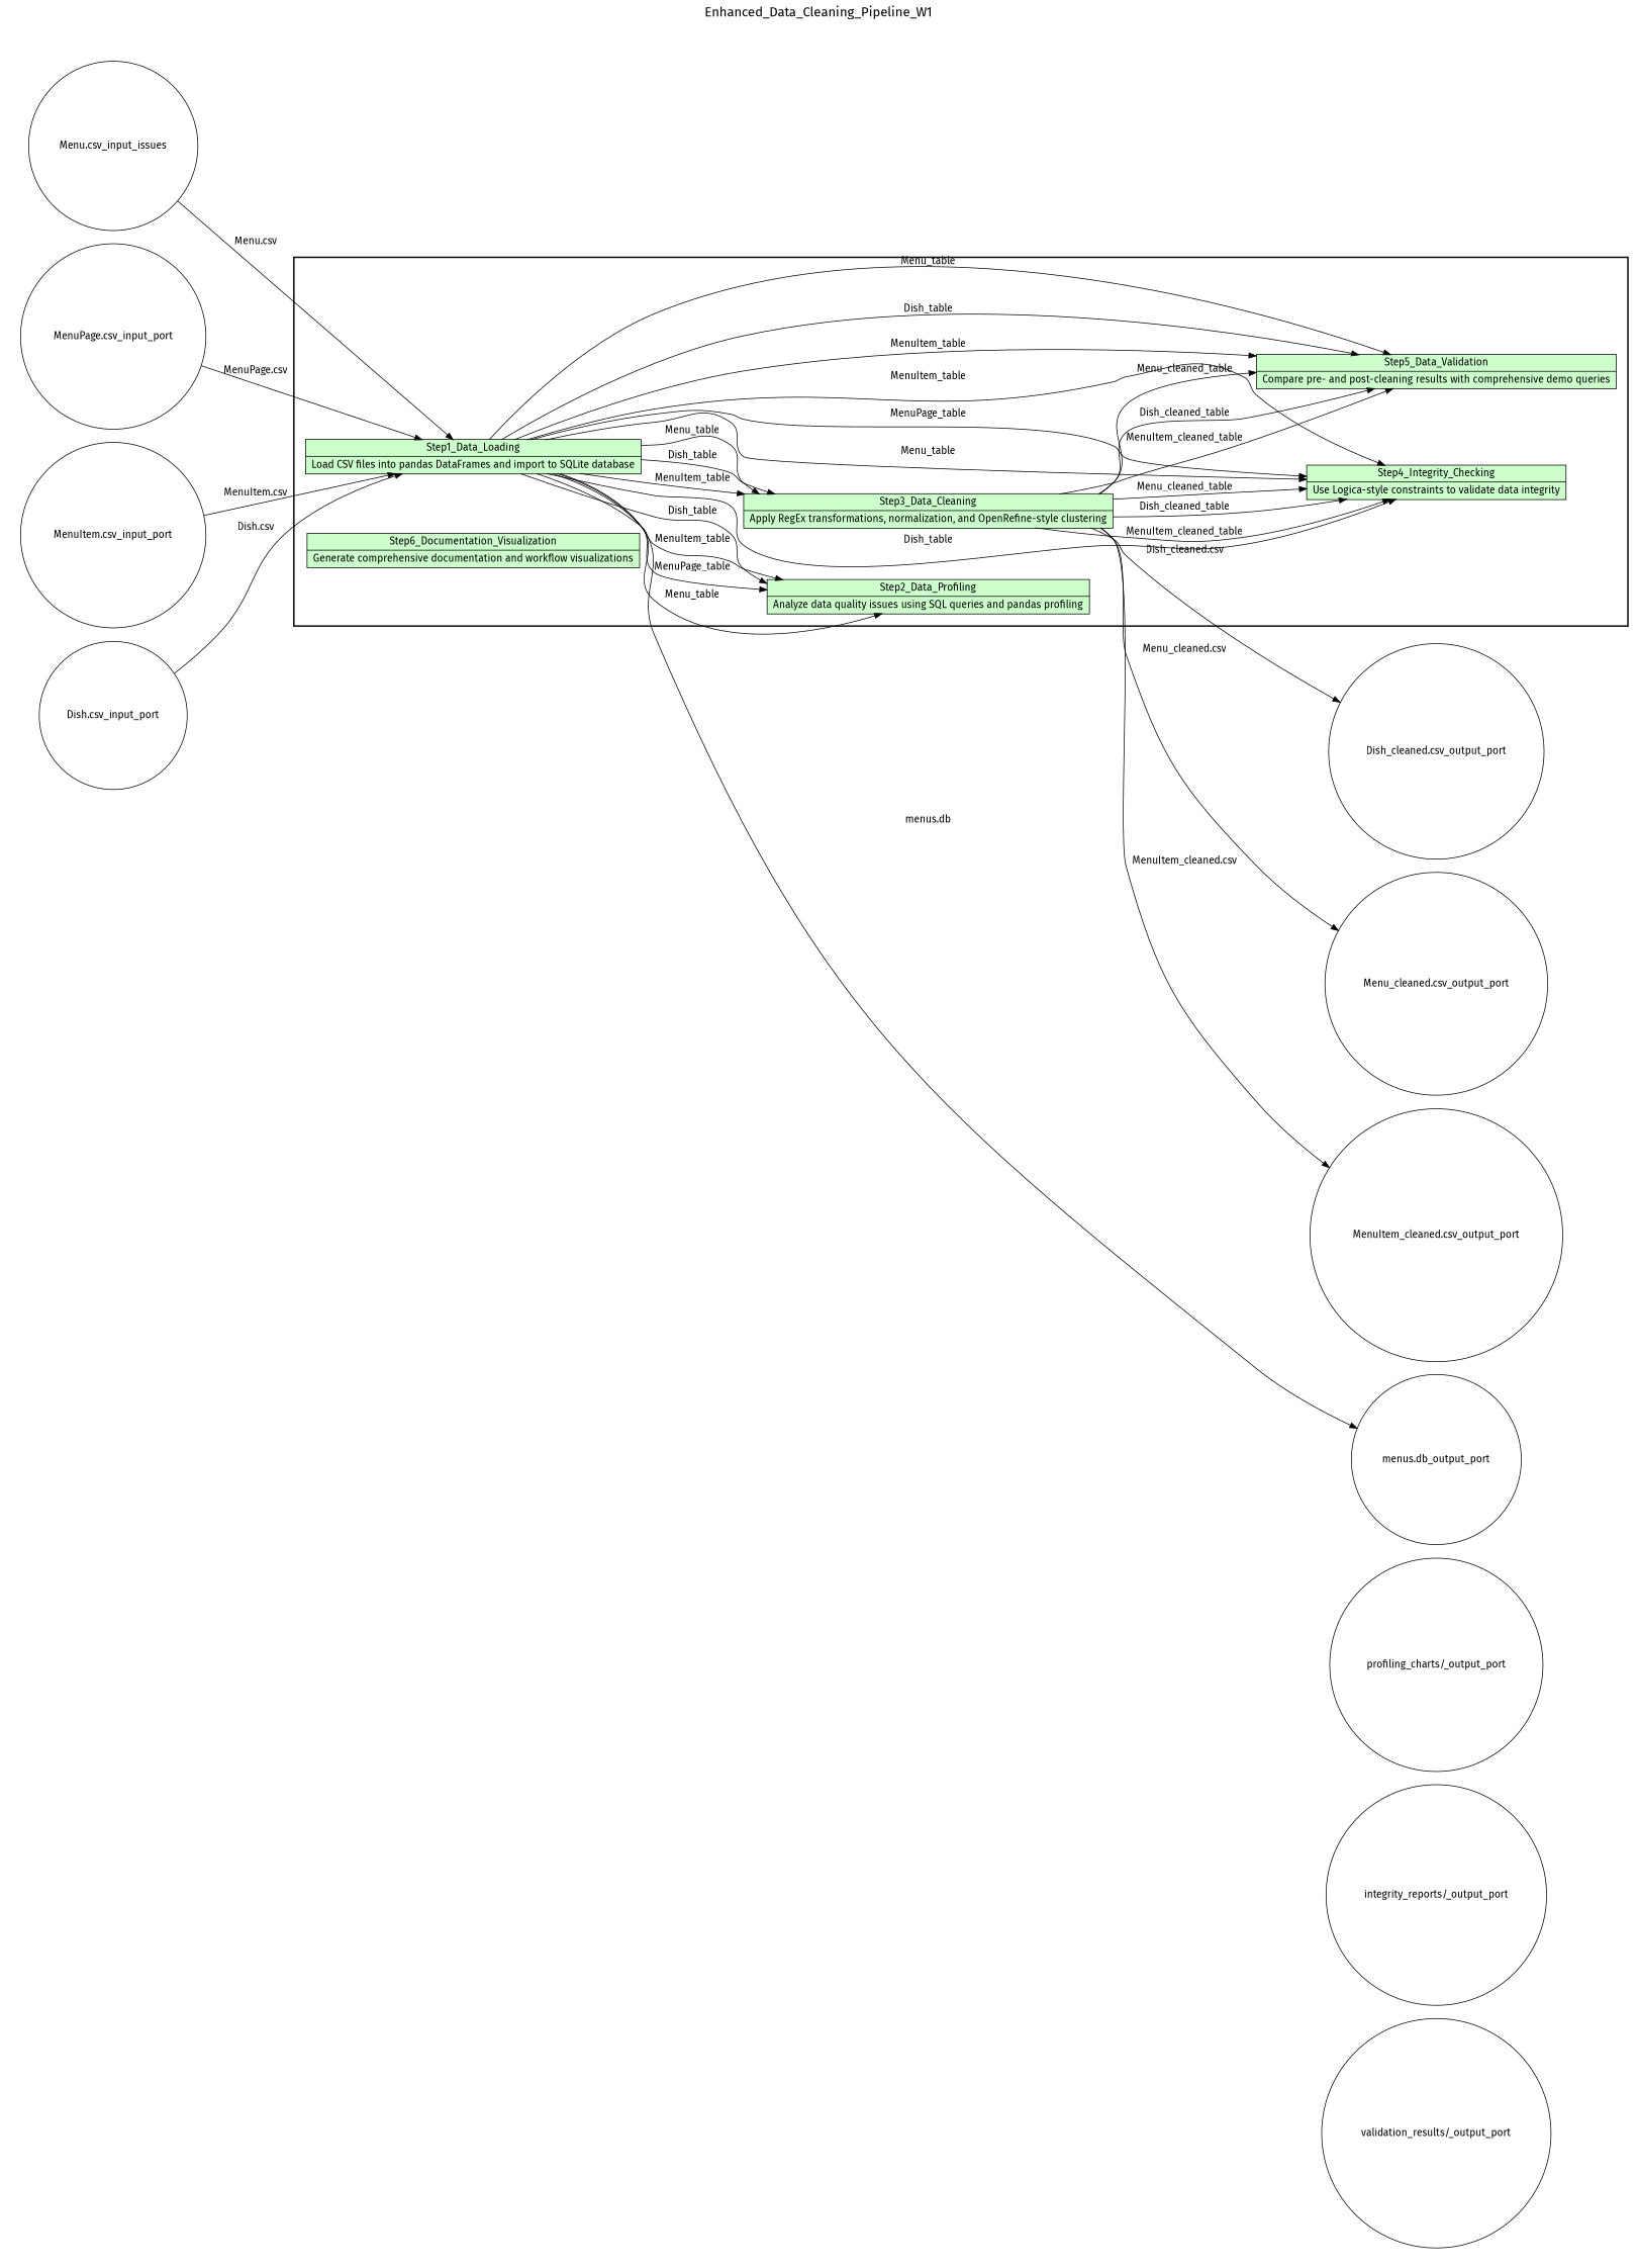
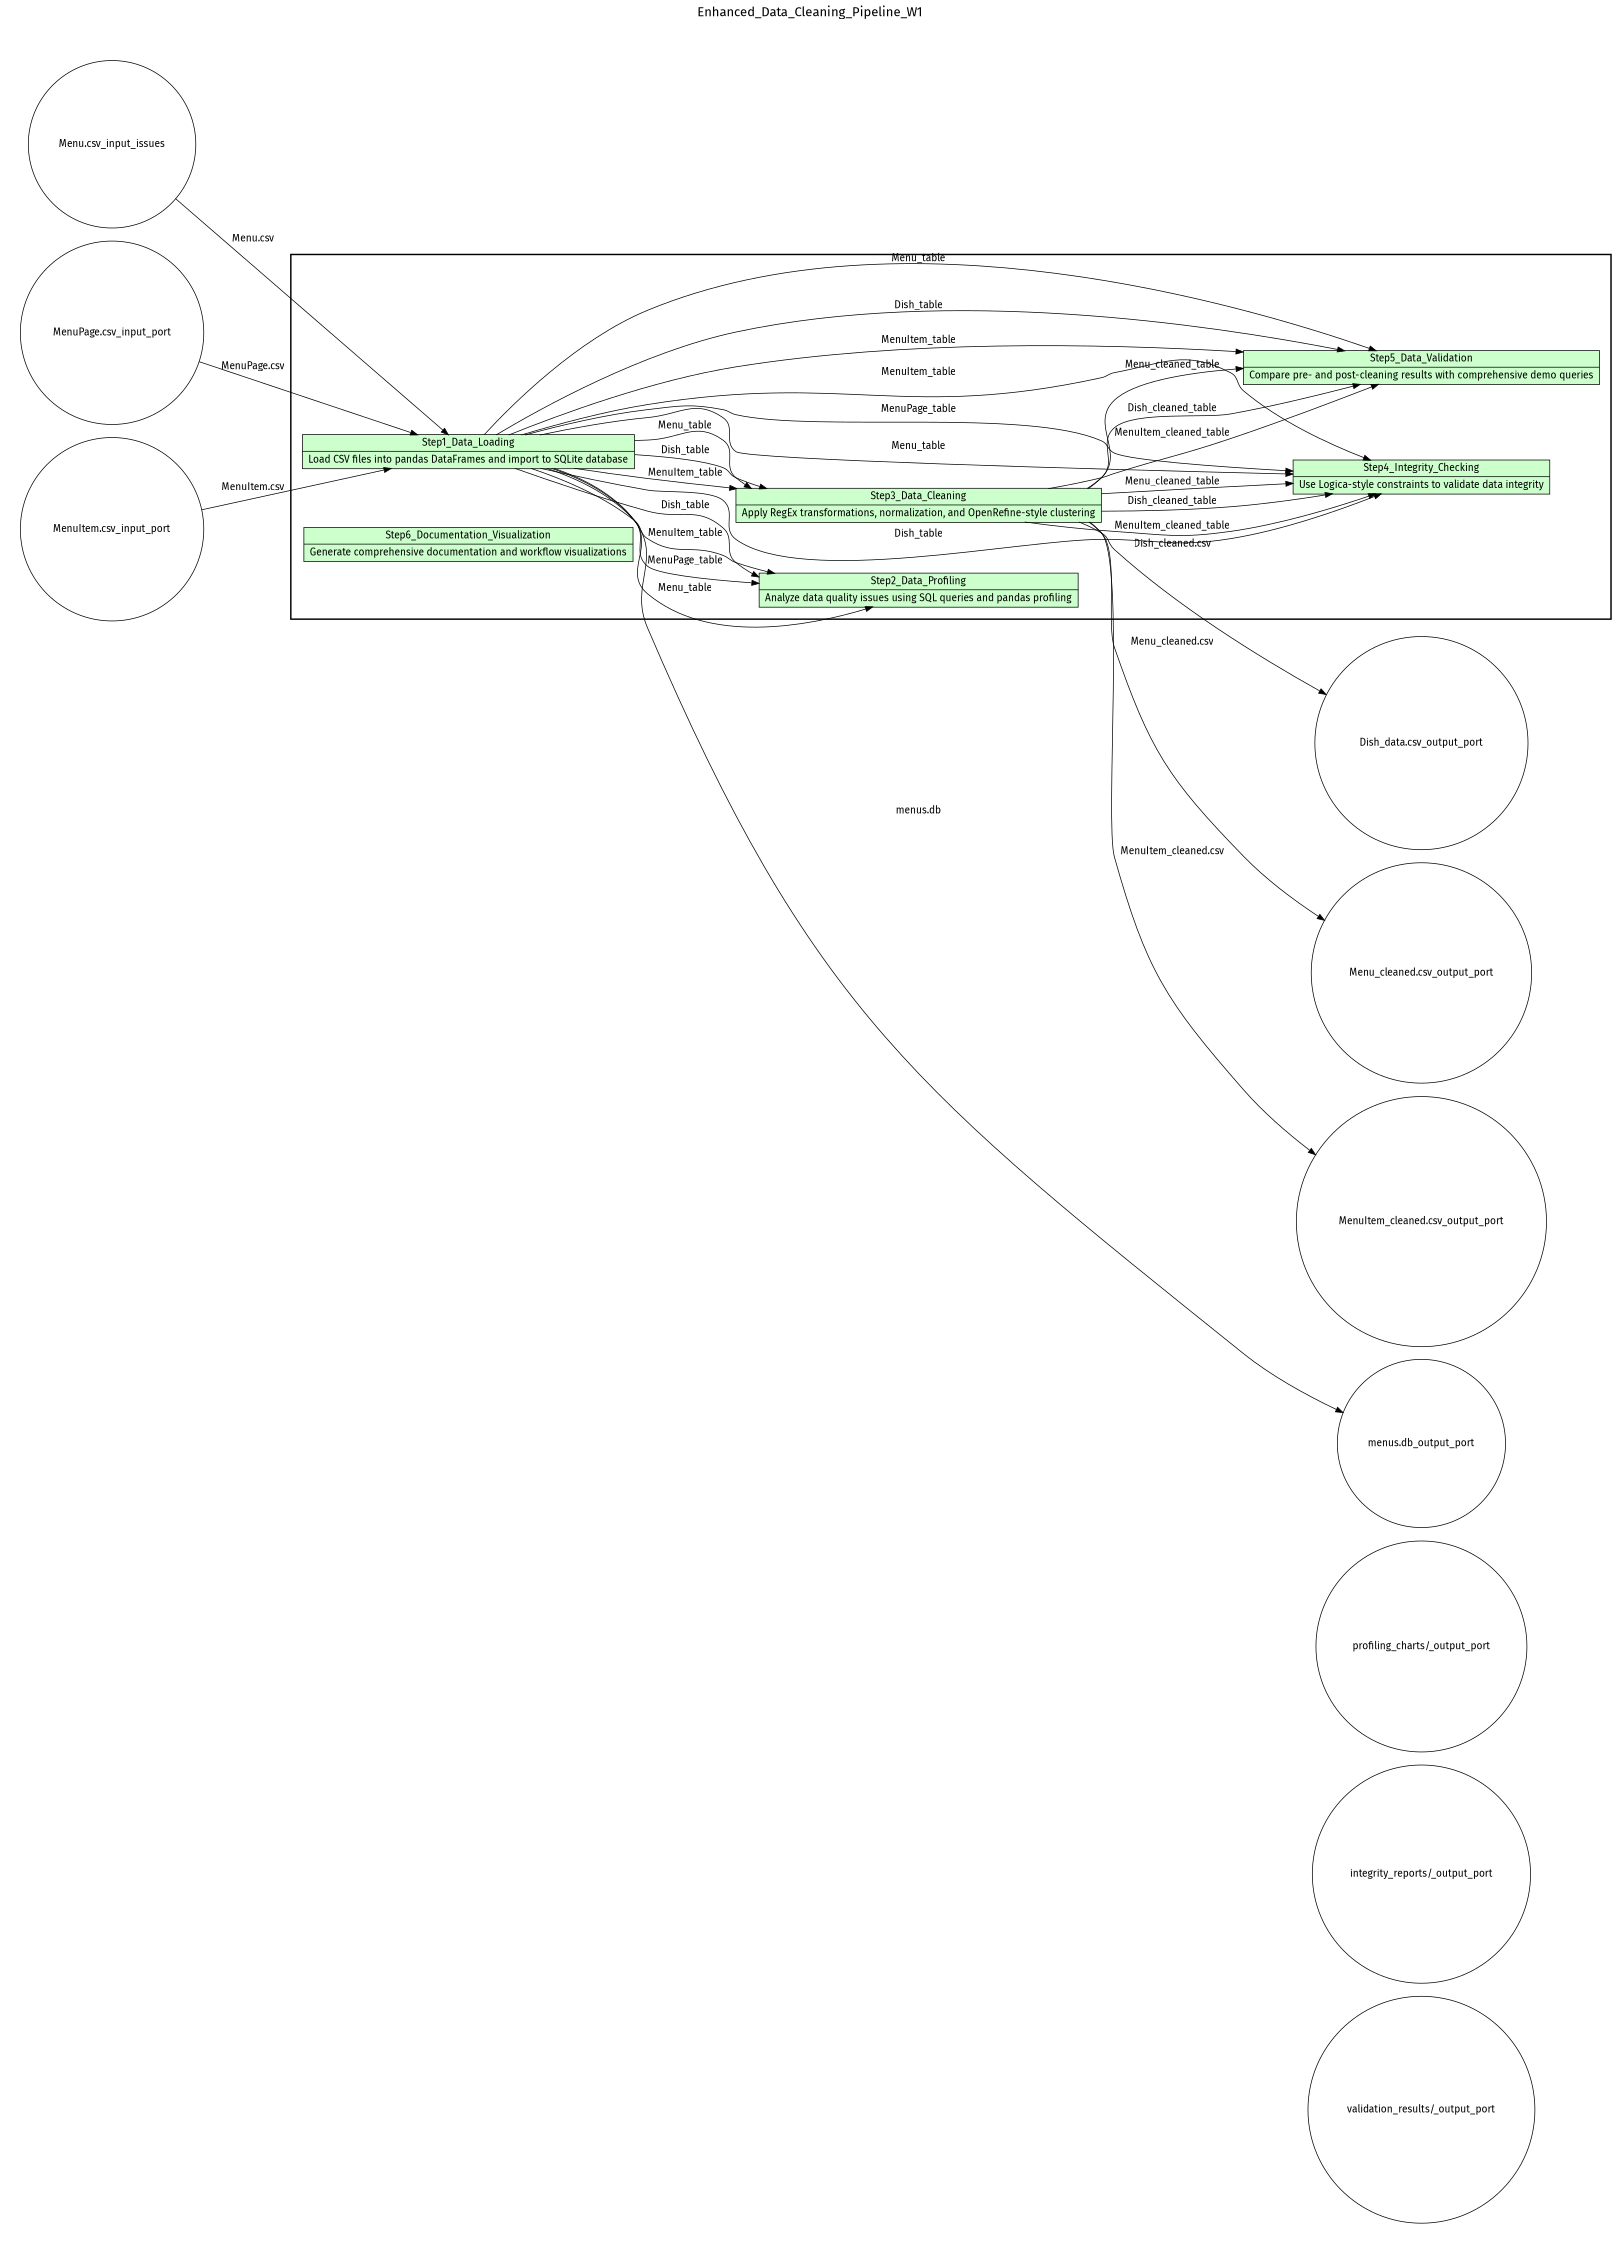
  digraph {
    fontname="Fira Sans"
    fontsize=18
    label=Enhanced_Data_Cleaning_Pipeline_W1
    labelloc=t
    rankdir=LR
    node [fillcolor="#FFFFFF" fontname="Fira Sans" peripheries=1 shape=circle style=filled]
    edge [fontname="Fira Sans"]
    n1 [fillcolor="#CCFFCC" label="{{<f0> Step1_Data_Loading |<f1> Load CSV files into pandas DataFrames and import to SQLite database}}" rankdir=LR shape=record]
    n2 [fillcolor="#CCFFCC" label="{{<f0> Step2_Data_Profiling |<f1> Analyze data quality issues using SQL queries and pandas profiling}}" rankdir=LR shape=record]
    n3 [fillcolor="#CCFFCC" label="{{<f0> Step4_Integrity_Checking |<f1> Use Logica-style constraints to validate data integrity}}" rankdir=LR shape=record]
    n4 [fillcolor="#CCFFCC" label="{{<f0> Step3_Data_Cleaning |<f1> Apply RegEx transformations, normalization, and OpenRefine-style clustering}}" peripheries=2 rankdir=LR shape=record]
    n5 [fillcolor="#CCFFCC" label="{{<f0> Step5_Data_Validation |<f1> Compare pre- and post-cleaning results with comprehensive demo queries}}" peripheries=2 rankdir=LR shape=record]
    n6 [fillcolor="#CCFFCC" label="{{<f0> Step6_Documentation_Visualization |<f1> Generate comprehensive documentation and workflow visualizations}}" rankdir=LR shape=record]
    n7 [label="Menu.csv_input_issues" width=0.2]
    "MenuPage.csv_input_port" [width=0.2]
    "MenuItem.csv_input_port" [width=0.2]
-   "Dish.csv_input_port" [width=0.2]
    "Menu_cleaned.csv_output_port" [width=0.2]
    "MenuItem_cleaned.csv_output_port" [width=0.2]
-   "Dish_cleaned.csv_output_port" [width=0.2]
+   "Dish_cleaned.csv_output_port" [width=0.2 label="Dish_data.csv_output_port"]
    "menus.db_output_port" [width=0.2]
    "profiling_charts/_output_port" [width=0.2]
    "integrity_reports/_output_port" [width=0.2]
    "validation_results/_output_port" [width=0.2]
    subgraph cluster_1 {
      color=black
      label=""
      penwidth=2
      subgraph cluster_2 {
        color=black
        label=""
        penwidth=0
        n1
        n2
        n3
        n4
        n5
        n6
      }
    }
    subgraph cluster_3 {
      label=""
      penwidth=0
      subgraph cluster_4 {
        label=""
        penwidth=0
        n7
        "MenuPage.csv_input_port"
        "MenuItem.csv_input_port"
-       "Dish.csv_input_port"
      }
    }
    subgraph cluster_5 {
      label=""
      penwidth=0
      subgraph cluster_6 {
        label=""
        penwidth=0
        "Menu_cleaned.csv_output_port"
        "MenuItem_cleaned.csv_output_port"
        "Dish_cleaned.csv_output_port"
        "menus.db_output_port"
        "profiling_charts/_output_port"
        "integrity_reports/_output_port"
        "validation_results/_output_port"
      }
    }
    n1 -> n2 [label=Menu_table]
    n1 -> n2 [label=MenuPage_table]
    n1 -> n2 [label=MenuItem_table]
    n1 -> n2 [label=Dish_table]
    n1 -> n3 [label=Menu_table]
    n1 -> n3 [label=MenuPage_table]
    n1 -> n3 [label=MenuItem_table]
    n1 -> n3 [label=Dish_table]
    n1 -> n4 [label=Menu_table]
    n1 -> n4 [label=MenuItem_table]
    n1 -> n4 [label=Dish_table]
    n1 -> n5 [label=Menu_table]
    n1 -> n5 [label=MenuItem_table]
    n1 -> n5 [label=Dish_table]
    n1 -> "menus.db_output_port" [label="menus.db"]
    n4 -> n3 [label=Menu_cleaned_table]
    n4 -> n3 [label=MenuItem_cleaned_table]
    n4 -> n3 [label=Dish_cleaned_table]
    n4 -> n5 [label=Menu_cleaned_table]
    n4 -> n5 [label=MenuItem_cleaned_table]
    n4 -> n5 [label=Dish_cleaned_table]
    n4 -> "Menu_cleaned.csv_output_port" [label="Menu_cleaned.csv"]
    n4 -> "MenuItem_cleaned.csv_output_port" [label="MenuItem_cleaned.csv"]
    n4 -> "Dish_cleaned.csv_output_port" [label="Dish_cleaned.csv"]
    n7 -> n1 [label="Menu.csv"]
    "MenuPage.csv_input_port" -> n1 [label="MenuPage.csv"]
    "MenuItem.csv_input_port" -> n1 [label="MenuItem.csv"]
-   "Dish.csv_input_port" -> n1 [label="Dish.csv"]
  }
